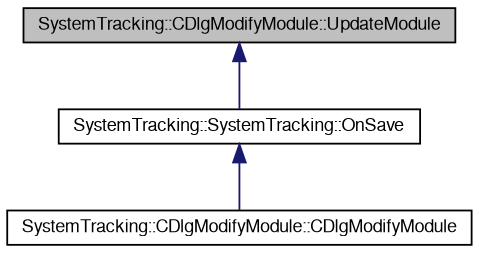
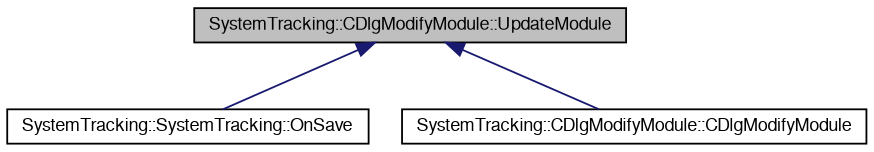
  digraph {
    rankdir=TB
    node [color=black fillcolor=white fontname=FreeSans fontsize=10 shape=record style=filled]
    edge [color=midnightblue dir=back fontname=FreeSans fontsize=10 labelfontname=FreeSans labelfontsize=10 style=solid]
    n1 [fillcolor=grey75 fontcolor=black height=0.2 label="SystemTracking::CDlgModifyModule::UpdateModule" width=0.4]
    n2 [height=0.2 label="SystemTracking::SystemTracking::OnSave" width=0.4]
    n3 [height=0.2 label="SystemTracking::CDlgModifyModule::CDlgModifyModule" width=0.4]
    n1 -> n2
-   n2 -> n3
+   n1 -> n3
  }
